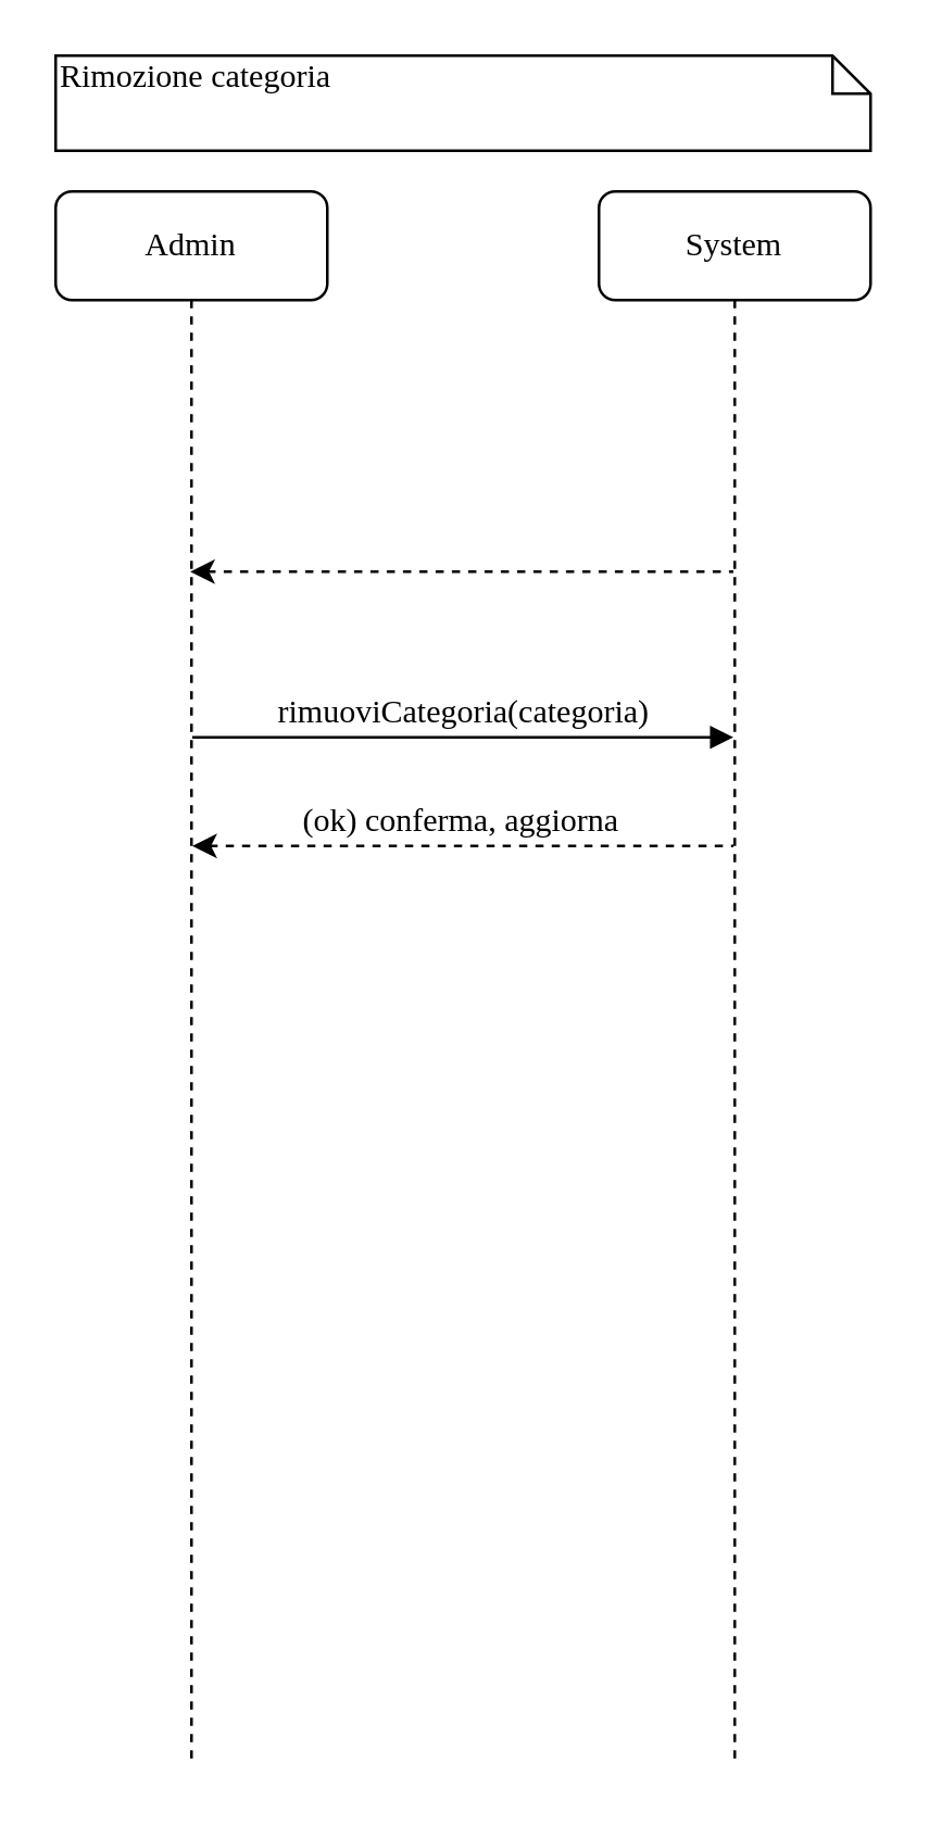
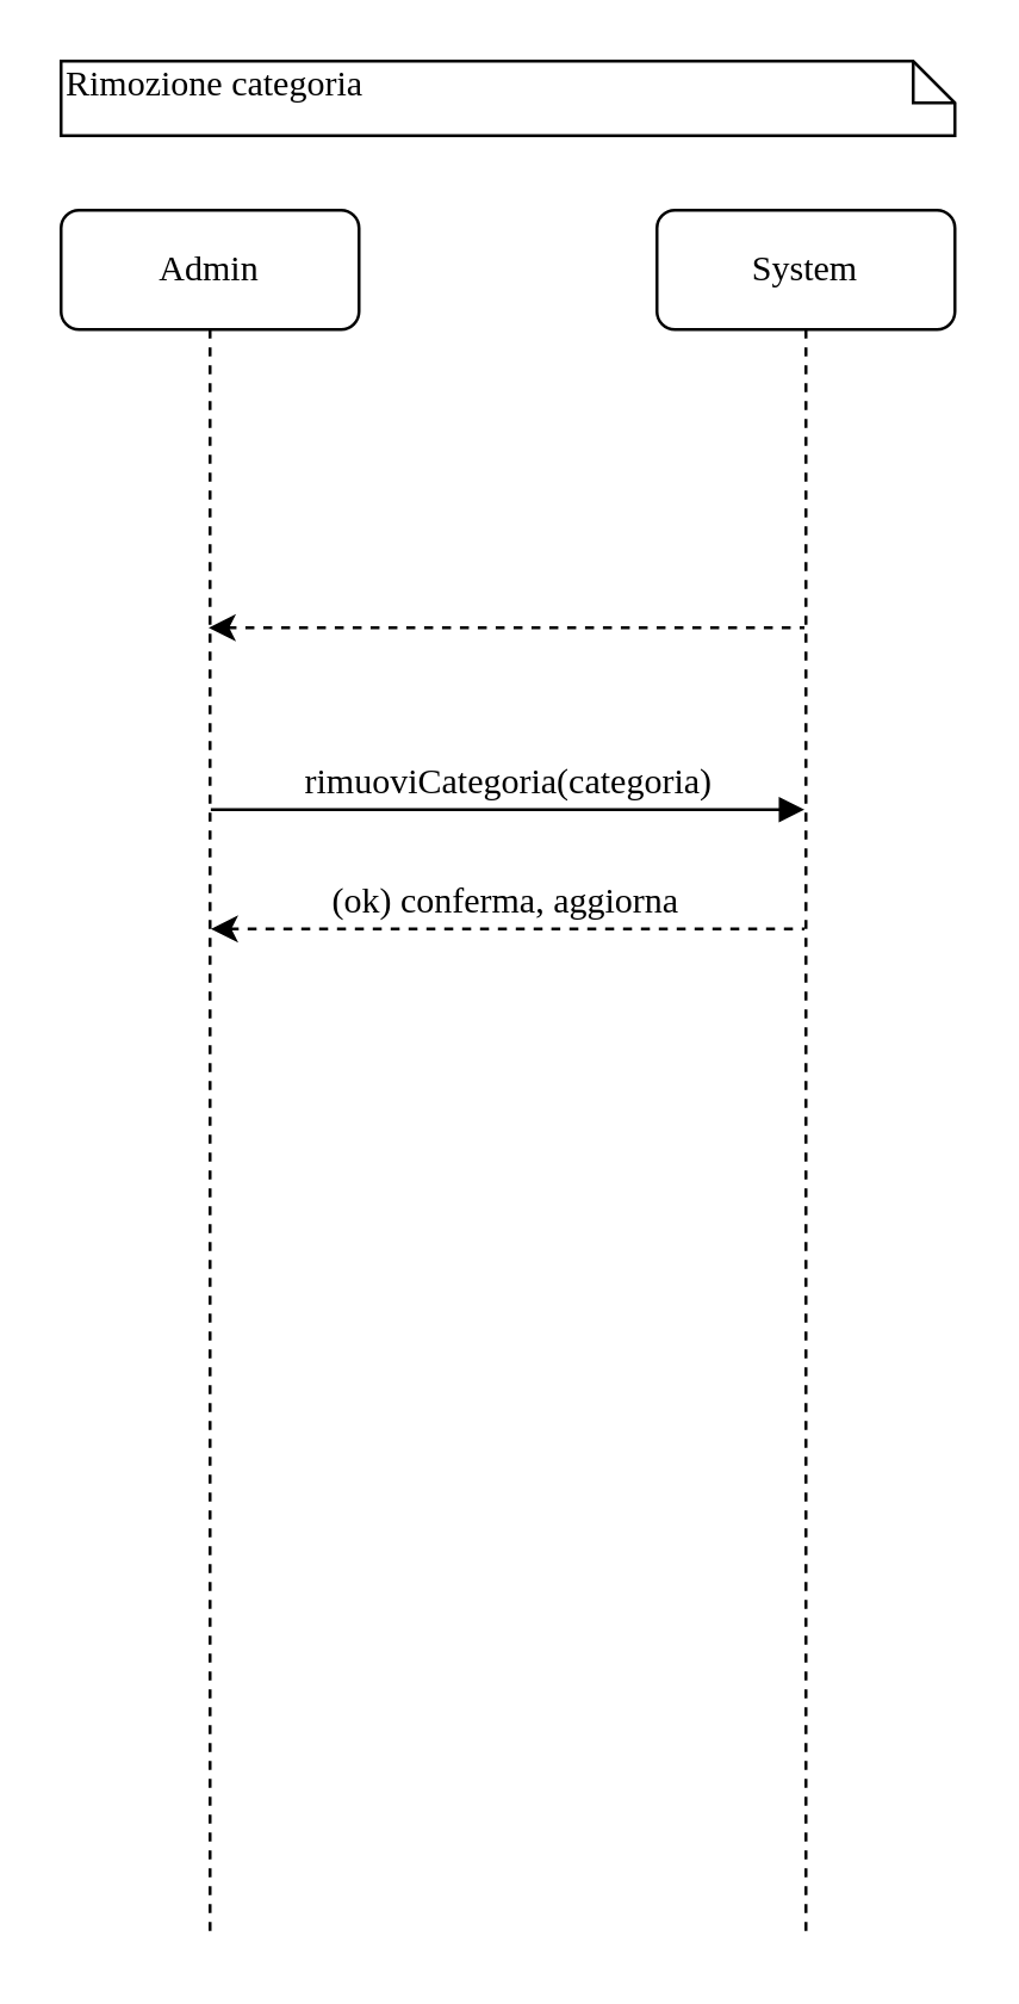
  <mxCell id="0" />
  <mxCell id="1" parent="0" />
  <mxCell id="2" value="System" style="shape=umlLifeline;perimeter=lifelinePerimeter;whiteSpace=wrap;html=1;container=1;collapsible=0;recursiveResize=0;outlineConnect=0;rounded=1;shadow=0;comic=0;labelBackgroundColor=none;strokeWidth=1;fontFamily=Verdana;fontSize=12;align=center;" vertex="1" parent="1"><mxGeometry x="220" y="70" width="100" height="580" as="geometry" /></mxCell>
  <mxCell id="3" value="Admin" style="shape=umlLifeline;perimeter=lifelinePerimeter;whiteSpace=wrap;html=1;container=1;collapsible=0;recursiveResize=0;outlineConnect=0;rounded=1;shadow=0;comic=0;labelBackgroundColor=none;strokeWidth=1;fontFamily=Verdana;fontSize=12;align=center;" vertex="1" parent="1"><mxGeometry x="20" y="70" width="100" height="580" as="geometry" /></mxCell>
- <mxCell id="4" value="Rimozione categoria" style="shape=note;whiteSpace=wrap;html=1;size=14;verticalAlign=top;align=left;spacingTop=-6;rounded=0;shadow=0;comic=0;labelBackgroundColor=none;strokeWidth=1;fontFamily=Verdana;fontSize=12" vertex="1" parent="1"><mxGeometry x="20" y="20" width="300" height="35" as="geometry" /></mxCell>
+ <mxCell id="4" value="Rimozione categoria" style="shape=note;whiteSpace=wrap;html=1;size=14;verticalAlign=top;align=left;spacingTop=-6;rounded=0;shadow=0;comic=0;labelBackgroundColor=none;strokeWidth=1;fontFamily=Verdana;fontSize=12" vertex="1" parent="1"><mxGeometry x="20" y="20" width="300" height="25" as="geometry" /></mxCell>
  <mxCell id="5" value="" style="endArrow=none;dashed=1;html=1;startArrow=classic;startFill=1;" edge="1" parent="1" target="2"><mxGeometry width="50" height="50" relative="1" as="geometry"><mxPoint x="69.5" y="210" as="sourcePoint" /><mxPoint x="229.5" y="210" as="targetPoint" /><Array as="points"><mxPoint x="180" y="210" /></Array></mxGeometry></mxCell>
  <mxCell id="6" value="" style="endArrow=none;dashed=1;html=1;startArrow=classic;startFill=1;" edge="1" parent="1"><mxGeometry width="50" height="50" relative="1" as="geometry"><mxPoint x="70.25" y="311" as="sourcePoint" /><mxPoint x="269.5" y="311" as="targetPoint" /><Array as="points"><mxPoint x="160.25" y="311" /><mxPoint x="180.75" y="311" /></Array></mxGeometry></mxCell>
  <mxCell id="7" value="(ok) conferma, aggiorna" style="edgeLabel;html=1;align=center;verticalAlign=middle;resizable=0;points=[];fontSize=12;fontFamily=Verdana;" vertex="1" connectable="0" parent="6"><mxGeometry x="-0.1" y="3" relative="1" as="geometry"><mxPoint x="7.75" y="-7" as="offset" /></mxGeometry></mxCell>
  <mxCell id="8" value="rimuoviCategoria(categoria)" style="html=1;verticalAlign=bottom;endArrow=block;labelBackgroundColor=none;fontFamily=Verdana;fontSize=12;edgeStyle=elbowEdgeStyle;elbow=vertical;" edge="1" parent="1"><mxGeometry x="0.001" relative="1" as="geometry"><mxPoint x="70.25" y="271" as="sourcePoint" /><mxPoint x="269.5" y="271" as="targetPoint" /><Array as="points"><mxPoint x="140" y="271" /><mxPoint x="200.25" y="271" /><mxPoint x="200.25" y="261" /><mxPoint x="200.25" y="251" /></Array><mxPoint as="offset" /></mxGeometry></mxCell>
